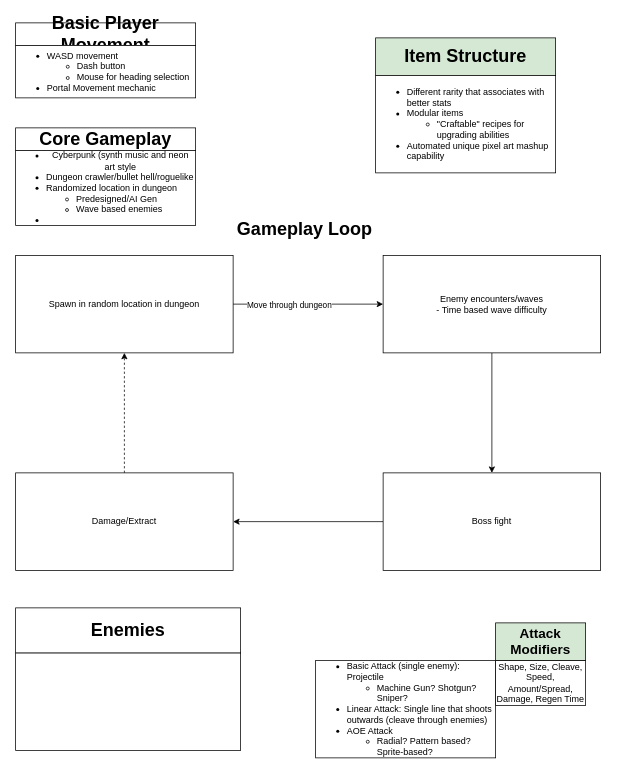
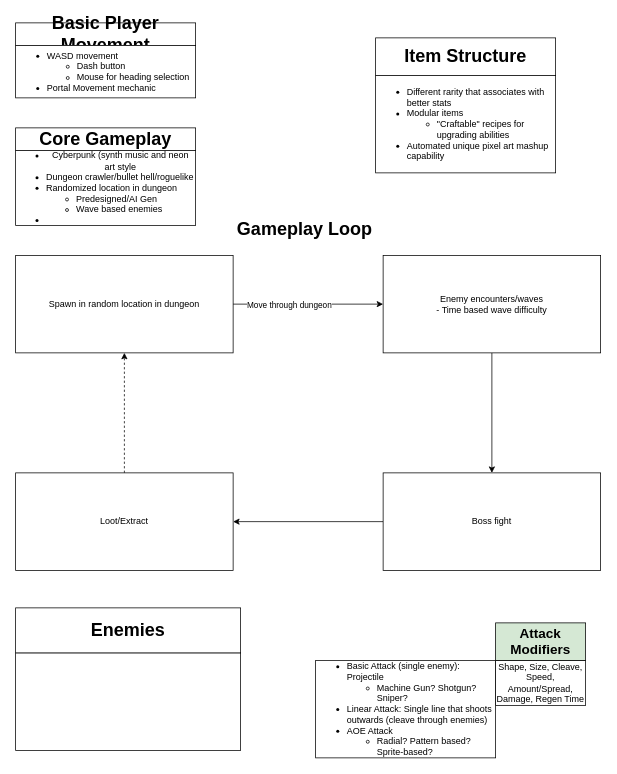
  <mxCell id="0" />
  <mxCell id="1" parent="0" />
  <mxCell id="2" value="&lt;h1&gt;Basic Player Movement &lt;/h1&gt;" style="rounded=0;whiteSpace=wrap;html=1;align=center;" vertex="1" parent="1"><mxGeometry x="20" y="20" width="240" height="30" as="geometry" /></mxCell>
  <mxCell id="3" value="&lt;div align=&quot;left&quot;&gt;&lt;ul&gt;&lt;li&gt;WASD movement&lt;/li&gt;&lt;ul&gt;&lt;li&gt;Dash button&lt;/li&gt;&lt;li&gt;Mouse for heading selection &lt;br&gt;&lt;/li&gt;&lt;/ul&gt;&lt;li&gt;Portal Movement mechanic&lt;/li&gt;&lt;/ul&gt;&lt;/div&gt;" style="rounded=0;whiteSpace=wrap;html=1;align=left;" vertex="1" parent="1"><mxGeometry x="20" y="50" width="240" height="70" as="geometry" /></mxCell>
  <mxCell id="4" value="&lt;h1&gt;Core Gameplay&lt;/h1&gt;" style="rounded=0;whiteSpace=wrap;html=1;align=center;" vertex="1" parent="1"><mxGeometry x="20" y="160" width="240" height="30" as="geometry" /></mxCell>
  <mxCell id="5" value="&lt;ul&gt;&lt;li&gt;Cyberpunk (synth music and neon art style&lt;/li&gt;&lt;li&gt;&lt;div align=&quot;left&quot;&gt;Dungeon crawler/bullet hell/roguelike&lt;/div&gt;&lt;/li&gt;&lt;li&gt;&lt;div align=&quot;left&quot;&gt;Randomized location in dungeon&lt;/div&gt;&lt;/li&gt;&lt;ul&gt;&lt;li&gt;&lt;div align=&quot;left&quot;&gt;Predesigned/AI Gen&lt;/div&gt;&lt;/li&gt;&lt;li&gt;&lt;div align=&quot;left&quot;&gt;Wave based enemies&lt;/div&gt;&lt;/li&gt;&lt;/ul&gt;&lt;li&gt;&lt;div align=&quot;left&quot;&gt;&lt;br&gt;&lt;/div&gt;&lt;/li&gt;&lt;/ul&gt;" style="rounded=0;whiteSpace=wrap;html=1;" vertex="1" parent="1"><mxGeometry x="20" y="190" width="240" height="100" as="geometry" /></mxCell>
  <mxCell id="6" value="Spawn in random location in dungeon" style="rounded=0;whiteSpace=wrap;html=1;" vertex="1" parent="1"><mxGeometry x="20" y="330" width="290" height="130" as="geometry" /></mxCell>
  <mxCell id="7" style="edgeStyle=orthogonalEdgeStyle;rounded=0;orthogonalLoop=1;jettySize=auto;html=1;exitX=0.5;exitY=1;exitDx=0;exitDy=0;" edge="1" parent="1" source="8" target="12"><mxGeometry relative="1" as="geometry" /></mxCell>
  <mxCell id="8" value="&lt;div&gt;Enemy encounters/waves&lt;/div&gt;&lt;div&gt;- Time based wave difficulty &lt;br&gt;&lt;/div&gt;" style="rounded=0;whiteSpace=wrap;html=1;" vertex="1" parent="1"><mxGeometry x="510" y="330" width="290" height="130" as="geometry" /></mxCell>
  <mxCell id="9" value="" style="endArrow=classic;html=1;rounded=0;exitX=1;exitY=0.5;exitDx=0;exitDy=0;entryX=0;entryY=0.5;entryDx=0;entryDy=0;" edge="1" parent="1" source="6" target="8"><mxGeometry width="50" height="50" relative="1" as="geometry"><mxPoint x="460" y="440" as="sourcePoint" /><mxPoint x="510" y="390" as="targetPoint" /></mxGeometry></mxCell>
  <mxCell id="10" value="Move through dungeon" style="edgeLabel;html=1;align=center;verticalAlign=middle;resizable=0;points=[];" vertex="1" connectable="0" parent="9"><mxGeometry x="-0.26" relative="1" as="geometry"><mxPoint as="offset" /></mxGeometry></mxCell>
  <mxCell id="11" style="edgeStyle=orthogonalEdgeStyle;rounded=0;orthogonalLoop=1;jettySize=auto;html=1;exitX=0;exitY=0.5;exitDx=0;exitDy=0;" edge="1" parent="1" source="12" target="14"><mxGeometry relative="1" as="geometry" /></mxCell>
  <mxCell id="12" value="Boss fight" style="rounded=0;whiteSpace=wrap;html=1;" vertex="1" parent="1"><mxGeometry x="510" y="620" width="290" height="130" as="geometry" /></mxCell>
  <mxCell id="13" style="edgeStyle=orthogonalEdgeStyle;rounded=0;orthogonalLoop=1;jettySize=auto;html=1;entryX=0.5;entryY=1;entryDx=0;entryDy=0;dashed=1;" edge="1" parent="1" source="14" target="6"><mxGeometry relative="1" as="geometry" /></mxCell>
- <mxCell id="14" value="Damage/Extract" style="rounded=0;whiteSpace=wrap;html=1;" vertex="1" parent="1"><mxGeometry x="20" y="620" width="290" height="130" as="geometry" /></mxCell>
- <mxCell id="15" value="&lt;h1&gt;Item Structure&lt;/h1&gt;" style="rounded=0;whiteSpace=wrap;html=1;fillColor=#d5e8d4;" vertex="1" parent="1"><mxGeometry x="500" y="40" width="240" height="50" as="geometry" /></mxCell>
+ <mxCell id="14" value="Loot/Extract" style="rounded=0;whiteSpace=wrap;html=1;" vertex="1" parent="1"><mxGeometry x="20" y="620" width="290" height="130" as="geometry" /></mxCell>
+ <mxCell id="15" value="&lt;h1&gt;Item Structure&lt;/h1&gt;" style="rounded=0;whiteSpace=wrap;html=1;" vertex="1" parent="1"><mxGeometry x="500" y="40" width="240" height="50" as="geometry" /></mxCell>
  <mxCell id="16" value="&lt;div align=&quot;left&quot;&gt;&lt;ul&gt;&lt;li&gt;Different rarity that associates with better stats&lt;/li&gt;&lt;li&gt;Modular items &lt;br&gt;&lt;/li&gt;&lt;ul&gt;&lt;li&gt;&quot;Craftable&quot; recipes for upgrading abilities&lt;/li&gt;&lt;/ul&gt;&lt;li&gt;Automated unique pixel art mashup capability&lt;/li&gt;&lt;/ul&gt;&lt;/div&gt;" style="rounded=0;whiteSpace=wrap;html=1;align=left;" vertex="1" parent="1"><mxGeometry x="500" y="90" width="240" height="130" as="geometry" /></mxCell>
  <mxCell id="17" value="&lt;h1&gt;Gameplay Loop&lt;/h1&gt;" style="text;html=1;align=center;verticalAlign=middle;resizable=0;points=[];autosize=1;strokeColor=none;fillColor=none;" vertex="1" parent="1"><mxGeometry x="310" y="260" width="190" height="70" as="geometry" /></mxCell>
  <mxCell id="18" value="&lt;div align=&quot;left&quot;&gt;&lt;ul&gt;&lt;li&gt;Basic Attack (single enemy): Projectile&lt;/li&gt;&lt;ul&gt;&lt;li&gt;Machine Gun? Shotgun? Sniper?&lt;/li&gt;&lt;/ul&gt;&lt;li&gt;Linear Attack: Single line that shoots outwards (cleave through enemies)&lt;/li&gt;&lt;li&gt;AOE Attack&lt;/li&gt;&lt;ul&gt;&lt;li&gt;Radial? Pattern based? Sprite-based?&lt;/li&gt;&lt;/ul&gt;&lt;/ul&gt;&lt;/div&gt;" style="rounded=0;whiteSpace=wrap;html=1;align=left;" vertex="1" parent="1"><mxGeometry x="420" y="870" width="240" height="130" as="geometry" /></mxCell>
  <mxCell id="19" value="Shape, Size, Cleave, Speed, Amount/Spread, Damage, Regen Time " style="rounded=0;whiteSpace=wrap;html=1;" vertex="1" parent="1"><mxGeometry x="660" y="870" width="120" height="60" as="geometry" /></mxCell>
  <mxCell id="20" value="&lt;h2&gt;Attack Modifiers&lt;/h2&gt;" style="rounded=0;whiteSpace=wrap;html=1;fillColor=#d5e8d4;" vertex="1" parent="1"><mxGeometry x="660" y="820" width="120" height="50" as="geometry" /></mxCell>
  <mxCell id="21" value="" style="rounded=0;whiteSpace=wrap;html=1;" vertex="1" parent="1"><mxGeometry x="20" y="860" width="300" height="130" as="geometry" /></mxCell>
  <mxCell id="22" value="&lt;h1&gt;Enemies&lt;/h1&gt;" style="rounded=0;whiteSpace=wrap;html=1;" vertex="1" parent="1"><mxGeometry x="20" y="800" width="300" height="60" as="geometry" /></mxCell>
